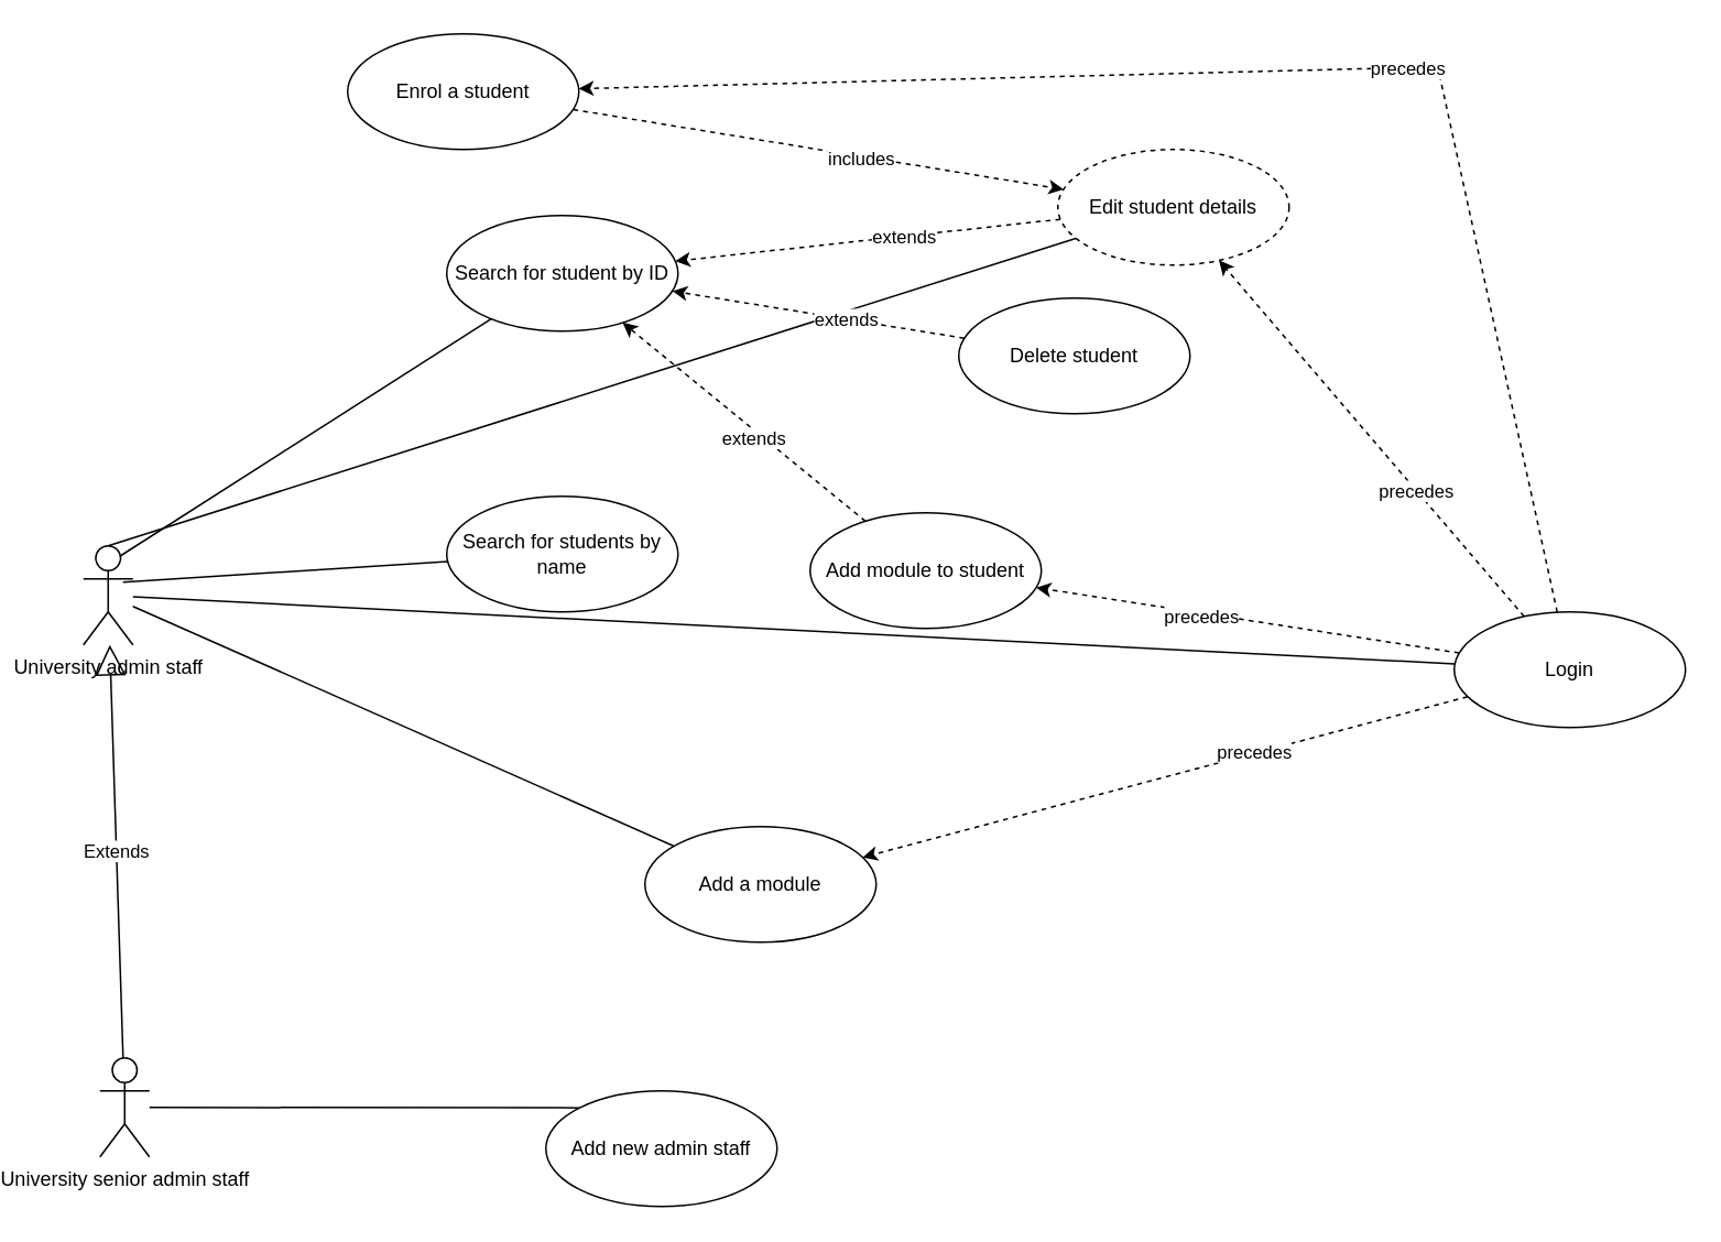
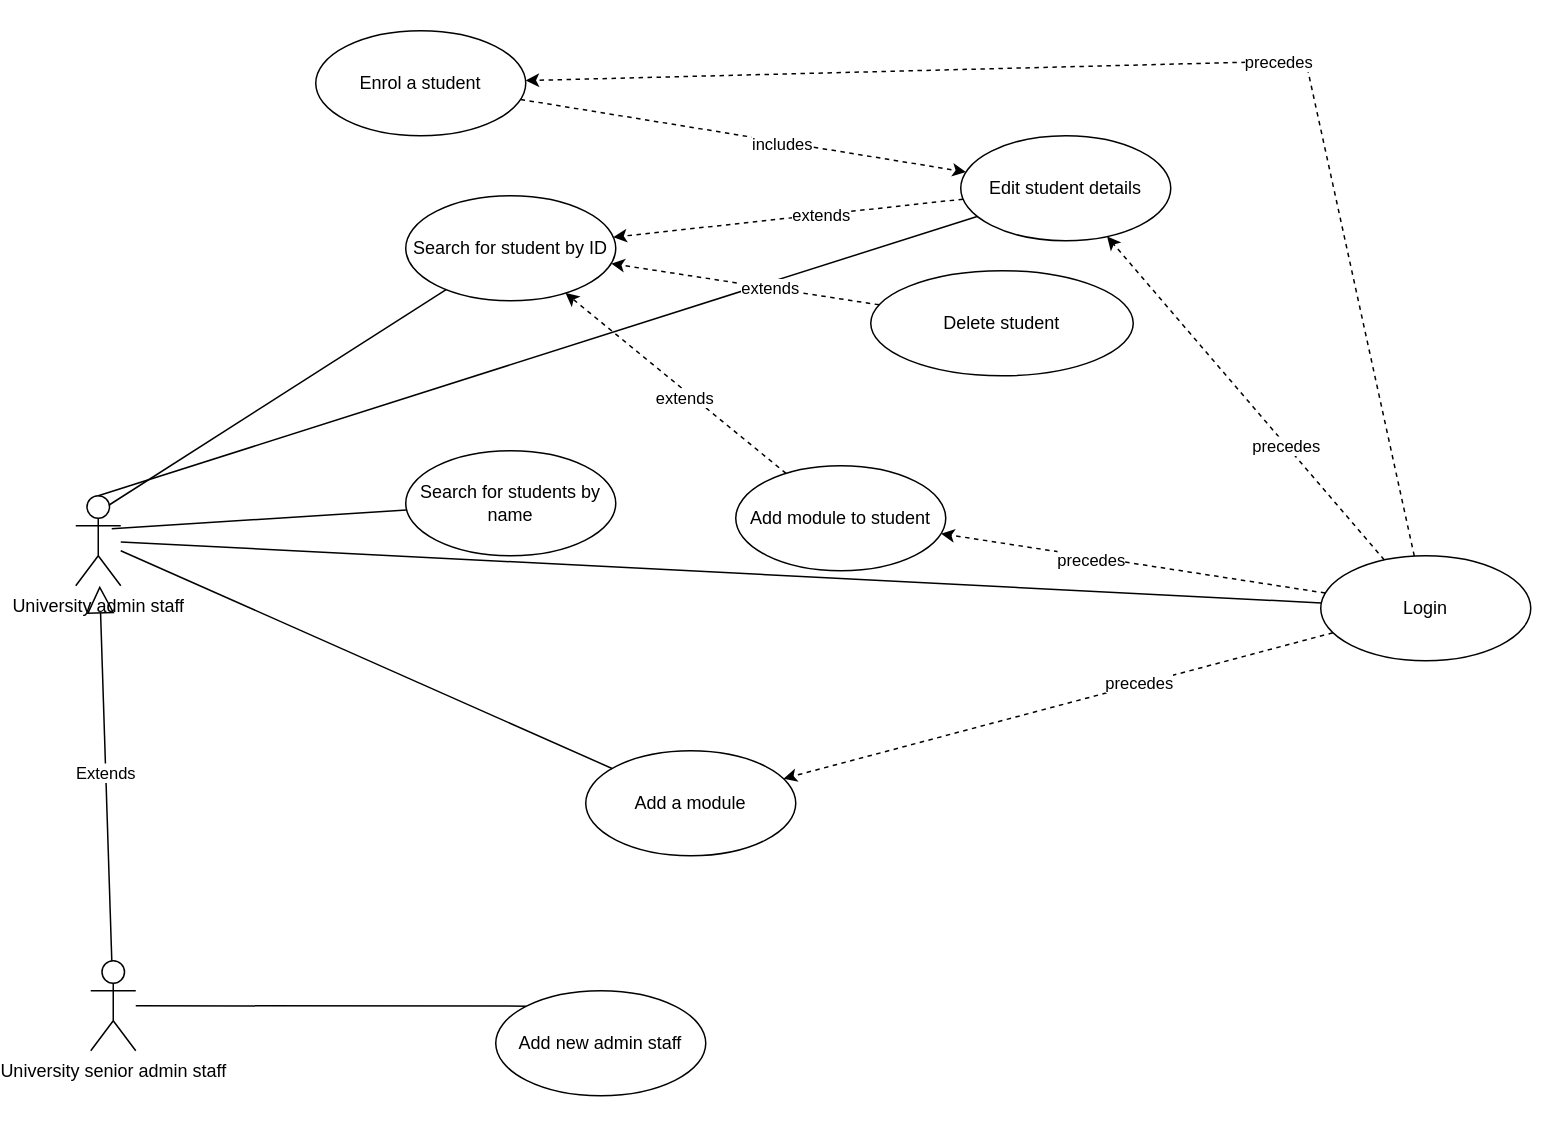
  <mxCell id="0" />
  <mxCell id="1" parent="0" />
  <mxCell id="2" value="University admin staff" style="shape=umlActor;verticalLabelPosition=bottom;verticalAlign=top;html=1;" parent="1" vertex="1"><mxGeometry x="20" y="330" width="30" height="60" as="geometry" /></mxCell>
  <mxCell id="3" value="Search for student by ID" style="ellipse;whiteSpace=wrap;html=1;" parent="1" vertex="1"><mxGeometry x="240" y="130" width="140" height="70" as="geometry" /></mxCell>
  <mxCell id="4" value="Enrol a student" style="ellipse;whiteSpace=wrap;html=1;" parent="1" vertex="1"><mxGeometry x="180" y="20" width="140" height="70" as="geometry" /></mxCell>
  <mxCell id="5" value="Search for students by name" style="ellipse;whiteSpace=wrap;html=1;" parent="1" vertex="1"><mxGeometry x="240" y="300" width="140" height="70" as="geometry" /></mxCell>
  <mxCell id="6" value="Add a module" style="ellipse;whiteSpace=wrap;html=1;" parent="1" vertex="1"><mxGeometry x="360" y="500" width="140" height="70" as="geometry" /></mxCell>
  <mxCell id="7" value="Add module to student" style="ellipse;whiteSpace=wrap;html=1;" parent="1" vertex="1"><mxGeometry x="460" y="310" width="140" height="70" as="geometry" /></mxCell>
- <mxCell id="8" value="Delete student" style="ellipse;whiteSpace=wrap;html=1;" parent="1" vertex="1"><mxGeometry x="550" y="180" width="140" height="70" as="geometry" /></mxCell>
+ <mxCell id="8" value="Delete student" style="ellipse;whiteSpace=wrap;html=1;" parent="1" vertex="1"><mxGeometry x="550" y="180" width="175" height="70" as="geometry" /></mxCell>
  <mxCell id="9" value="" style="endArrow=none;html=1;rounded=0;" parent="1" source="6" target="2" edge="1"><mxGeometry width="50" height="50" relative="1" as="geometry"><mxPoint x="220" y="440" as="sourcePoint" /><mxPoint x="420" y="390" as="targetPoint" /></mxGeometry></mxCell>
  <mxCell id="10" value="" style="endArrow=none;html=1;rounded=0;exitX=0.8;exitY=0.367;exitDx=0;exitDy=0;exitPerimeter=0;" parent="1" source="2" target="5" edge="1"><mxGeometry width="50" height="50" relative="1" as="geometry"><mxPoint x="370" y="440" as="sourcePoint" /><mxPoint x="420" y="390" as="targetPoint" /></mxGeometry></mxCell>
  <mxCell id="11" value="" style="endArrow=none;html=1;rounded=0;exitX=0.75;exitY=0.1;exitDx=0;exitDy=0;exitPerimeter=0;" parent="1" source="2" target="3" edge="1"><mxGeometry width="50" height="50" relative="1" as="geometry"><mxPoint x="370" y="440" as="sourcePoint" /><mxPoint x="420" y="390" as="targetPoint" /></mxGeometry></mxCell>
  <mxCell id="12" value="" style="endArrow=none;html=1;rounded=0;exitX=0.5;exitY=0;exitDx=0;exitDy=0;exitPerimeter=0;" parent="1" source="2" target="13" edge="1"><mxGeometry width="50" height="50" relative="1" as="geometry"><mxPoint x="120" y="340" as="sourcePoint" /><mxPoint x="420" y="390" as="targetPoint" /></mxGeometry></mxCell>
- <mxCell id="13" value="Edit student details" style="ellipse;whiteSpace=wrap;html=1;dashed=1;" parent="1" vertex="1"><mxGeometry x="610" y="90" width="140" height="70" as="geometry" /></mxCell>
+ <mxCell id="13" value="Edit student details" style="ellipse;whiteSpace=wrap;html=1;" parent="1" vertex="1"><mxGeometry x="610" y="90" width="140" height="70" as="geometry" /></mxCell>
  <mxCell id="14" value="" style="endArrow=classic;html=1;rounded=0;dashed=1;" parent="1" source="13" target="3" edge="1"><mxGeometry width="50" height="50" relative="1" as="geometry"><mxPoint x="290" y="470" as="sourcePoint" /><mxPoint x="340" y="420" as="targetPoint" /></mxGeometry></mxCell>
  <mxCell id="15" value="extends" style="edgeLabel;html=1;align=center;verticalAlign=middle;resizable=0;points=[];" parent="14" vertex="1" connectable="0"><mxGeometry x="-0.182" relative="1" as="geometry"><mxPoint as="offset" /></mxGeometry></mxCell>
  <mxCell id="16" value="" style="endArrow=classic;html=1;rounded=0;dashed=1;" parent="1" source="8" target="3" edge="1"><mxGeometry width="50" height="50" relative="1" as="geometry"><mxPoint x="290" y="470" as="sourcePoint" /><mxPoint x="340" y="420" as="targetPoint" /></mxGeometry></mxCell>
  <mxCell id="17" value="extends" style="edgeLabel;html=1;align=center;verticalAlign=middle;resizable=0;points=[];" parent="16" vertex="1" connectable="0"><mxGeometry x="-0.186" relative="1" as="geometry"><mxPoint as="offset" /></mxGeometry></mxCell>
  <mxCell id="18" value="" style="endArrow=classic;html=1;rounded=0;dashed=1;" parent="1" source="7" target="3" edge="1"><mxGeometry width="50" height="50" relative="1" as="geometry"><mxPoint x="550" y="290" as="sourcePoint" /><mxPoint x="359.999" y="199.997" as="targetPoint" /></mxGeometry></mxCell>
  <mxCell id="19" value="extends" style="edgeLabel;html=1;align=center;verticalAlign=middle;resizable=0;points=[];" parent="18" vertex="1" connectable="0"><mxGeometry x="-0.101" y="4" relative="1" as="geometry"><mxPoint as="offset" /></mxGeometry></mxCell>
  <mxCell id="20" value="Login" style="ellipse;whiteSpace=wrap;html=1;" parent="1" vertex="1"><mxGeometry x="850" y="370" width="140" height="70" as="geometry" /></mxCell>
  <mxCell id="21" value="" style="endArrow=classic;html=1;rounded=0;dashed=1;" parent="1" source="20" target="6" edge="1"><mxGeometry width="50" height="50" relative="1" as="geometry"><mxPoint x="290" y="470" as="sourcePoint" /><mxPoint x="340" y="420" as="targetPoint" /></mxGeometry></mxCell>
  <mxCell id="22" value="precedes" style="edgeLabel;html=1;align=center;verticalAlign=middle;resizable=0;points=[];" parent="21" vertex="1" connectable="0"><mxGeometry x="-0.295" y="-1" relative="1" as="geometry"><mxPoint as="offset" /></mxGeometry></mxCell>
  <mxCell id="23" value="" style="endArrow=classic;html=1;rounded=0;dashed=1;" parent="1" source="20" target="13" edge="1"><mxGeometry width="50" height="50" relative="1" as="geometry"><mxPoint x="290" y="470" as="sourcePoint" /><mxPoint x="340" y="420" as="targetPoint" /></mxGeometry></mxCell>
  <mxCell id="24" value="precedes" style="edgeLabel;html=1;align=center;verticalAlign=middle;resizable=0;points=[];" parent="23" vertex="1" connectable="0"><mxGeometry x="-0.29" relative="1" as="geometry"><mxPoint as="offset" /></mxGeometry></mxCell>
  <mxCell id="25" value="" style="endArrow=classic;html=1;rounded=0;dashed=1;" parent="1" source="20" target="4" edge="1"><mxGeometry width="50" height="50" relative="1" as="geometry"><mxPoint x="970" y="60" as="sourcePoint" /><mxPoint x="340" y="420" as="targetPoint" /><Array as="points"><mxPoint x="840" y="40" /></Array></mxGeometry></mxCell>
  <mxCell id="26" value="precedes" style="edgeLabel;html=1;align=center;verticalAlign=middle;resizable=0;points=[];" parent="25" vertex="1" connectable="0"><mxGeometry x="-0.167" relative="1" as="geometry"><mxPoint as="offset" /></mxGeometry></mxCell>
  <mxCell id="27" value="" style="endArrow=classic;html=1;rounded=0;dashed=1;" parent="1" source="20" target="7" edge="1"><mxGeometry width="50" height="50" relative="1" as="geometry"><mxPoint x="350" y="510" as="sourcePoint" /><mxPoint x="400" y="460" as="targetPoint" /></mxGeometry></mxCell>
  <mxCell id="28" value="precedes" style="edgeLabel;html=1;align=center;verticalAlign=middle;resizable=0;points=[];" parent="27" vertex="1" connectable="0"><mxGeometry x="0.216" y="2" relative="1" as="geometry"><mxPoint as="offset" /></mxGeometry></mxCell>
  <mxCell id="29" value="" style="endArrow=classic;html=1;rounded=0;dashed=1;" parent="1" source="4" target="13" edge="1"><mxGeometry width="50" height="50" relative="1" as="geometry"><mxPoint x="340" y="230" as="sourcePoint" /><mxPoint x="394" y="240" as="targetPoint" /></mxGeometry></mxCell>
  <mxCell id="30" value="includes" style="edgeLabel;html=1;align=center;verticalAlign=middle;resizable=0;points=[];" parent="29" vertex="1" connectable="0"><mxGeometry x="0.169" y="-1" relative="1" as="geometry"><mxPoint as="offset" /></mxGeometry></mxCell>
  <mxCell id="31" value="" style="endArrow=none;html=1;rounded=0;" parent="1" source="2" target="20" edge="1"><mxGeometry width="50" height="50" relative="1" as="geometry"><mxPoint x="320" y="270" as="sourcePoint" /><mxPoint x="370" y="220" as="targetPoint" /></mxGeometry></mxCell>
  <mxCell id="32" value="University senior admin staff" style="shape=umlActor;verticalLabelPosition=bottom;verticalAlign=top;html=1;" vertex="1" parent="1"><mxGeometry x="30" y="640" width="30" height="60" as="geometry" /></mxCell>
  <mxCell id="33" value="Extends" style="endArrow=block;endSize=16;endFill=0;html=1;rounded=0;" edge="1" parent="1" source="32" target="2"><mxGeometry width="160" relative="1" as="geometry"><mxPoint x="-290" y="500" as="sourcePoint" /><mxPoint x="-130" y="500" as="targetPoint" /></mxGeometry></mxCell>
  <mxCell id="34" value="Add new admin staff" style="ellipse;whiteSpace=wrap;html=1;" vertex="1" parent="1"><mxGeometry x="300" y="660" width="140" height="70" as="geometry" /></mxCell>
  <mxCell id="35" value="" style="endArrow=none;html=1;rounded=0;entryX=0;entryY=0;entryDx=0;entryDy=0;" edge="1" parent="1" source="32" target="34"><mxGeometry width="50" height="50" relative="1" as="geometry"><mxPoint x="120" y="550" as="sourcePoint" /><mxPoint x="120" y="400" as="targetPoint" /></mxGeometry></mxCell>
